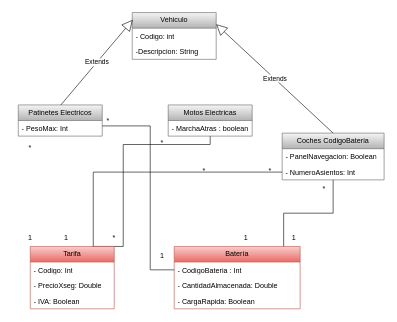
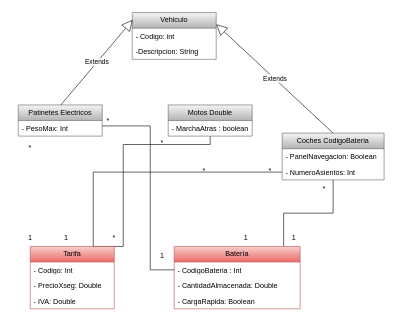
  <mxCell id="0" />
  <mxCell id="1" parent="0" />
  <mxCell id="2" value="Vehiculo" style="swimlane;fontStyle=0;childLayout=stackLayout;horizontal=1;startSize=26;fillColor=#f5f5f5;horizontalStack=0;resizeParent=1;resizeParentMax=0;resizeLast=0;collapsible=1;marginBottom=0;whiteSpace=wrap;html=1;gradientColor=#b3b3b3;strokeColor=#666666;" parent="1" vertex="1"><mxGeometry x="220" y="20" width="140" height="78" as="geometry" /></mxCell>
  <mxCell id="3" value="- Codigo: int" style="text;strokeColor=none;fillColor=none;align=left;verticalAlign=top;spacingLeft=4;spacingRight=4;overflow=hidden;rotatable=0;points=[[0,0.5],[1,0.5]];portConstraint=eastwest;whiteSpace=wrap;html=1;" parent="2" vertex="1"><mxGeometry y="26" width="140" height="26" as="geometry" /></mxCell>
  <mxCell id="4" value="-Descripcion: String" style="text;strokeColor=none;fillColor=none;align=left;verticalAlign=top;spacingLeft=4;spacingRight=4;overflow=hidden;rotatable=0;points=[[0,0.5],[1,0.5]];portConstraint=eastwest;whiteSpace=wrap;html=1;" parent="2" vertex="1"><mxGeometry y="52" width="140" height="26" as="geometry" /></mxCell>
  <mxCell id="5" value="Patinetes Electricos" style="swimlane;fontStyle=0;childLayout=stackLayout;horizontal=1;startSize=26;fillColor=#f5f5f5;horizontalStack=0;resizeParent=1;resizeParentMax=0;resizeLast=0;collapsible=1;marginBottom=0;whiteSpace=wrap;html=1;gradientColor=#b3b3b3;strokeColor=#666666;" parent="1" vertex="1"><mxGeometry x="30" y="174" width="140" height="52" as="geometry" /></mxCell>
  <mxCell id="6" value="- PesoMax: Int" style="text;strokeColor=none;fillColor=none;align=left;verticalAlign=top;spacingLeft=4;spacingRight=4;overflow=hidden;rotatable=0;points=[[0,0.5],[1,0.5]];portConstraint=eastwest;whiteSpace=wrap;html=1;" parent="5" vertex="1"><mxGeometry y="26" width="140" height="26" as="geometry" /></mxCell>
  <mxCell id="7" style="edgeStyle=orthogonalEdgeStyle;rounded=0;orthogonalLoop=1;jettySize=auto;html=1;entryX=0.75;entryY=0;entryDx=0;entryDy=0;endArrow=none;endFill=0;" parent="1" source="8" target="14" edge="1"><mxGeometry relative="1" as="geometry"><Array as="points"><mxPoint x="205" y="240" /></Array></mxGeometry></mxCell>
- <mxCell id="8" value="Motos Electricas" style="swimlane;fontStyle=0;childLayout=stackLayout;horizontal=1;startSize=26;fillColor=#f5f5f5;horizontalStack=0;resizeParent=1;resizeParentMax=0;resizeLast=0;collapsible=1;marginBottom=0;whiteSpace=wrap;html=1;gradientColor=#b3b3b3;strokeColor=#666666;" parent="1" vertex="1"><mxGeometry x="280" y="174" width="140" height="52" as="geometry" /></mxCell>
+ <mxCell id="8" value="Motos Double" style="swimlane;fontStyle=0;childLayout=stackLayout;horizontal=1;startSize=26;fillColor=#f5f5f5;horizontalStack=0;resizeParent=1;resizeParentMax=0;resizeLast=0;collapsible=1;marginBottom=0;whiteSpace=wrap;html=1;gradientColor=#b3b3b3;strokeColor=#666666;" parent="1" vertex="1"><mxGeometry x="280" y="174" width="140" height="52" as="geometry" /></mxCell>
  <mxCell id="9" value="- MarchaAtras : boolean" style="text;strokeColor=none;fillColor=none;align=left;verticalAlign=top;spacingLeft=4;spacingRight=4;overflow=hidden;rotatable=0;points=[[0,0.5],[1,0.5]];portConstraint=eastwest;whiteSpace=wrap;html=1;" parent="8" vertex="1"><mxGeometry y="26" width="140" height="26" as="geometry" /></mxCell>
  <mxCell id="10" style="edgeStyle=orthogonalEdgeStyle;rounded=0;orthogonalLoop=1;jettySize=auto;html=1;entryX=0.869;entryY=0.008;entryDx=0;entryDy=0;entryPerimeter=0;endArrow=none;endFill=0;" parent="1" source="11" target="18" edge="1"><mxGeometry relative="1" as="geometry" /></mxCell>
  <mxCell id="11" value="Coches CodigoBateria" style="swimlane;fontStyle=0;childLayout=stackLayout;horizontal=1;startSize=26;fillColor=#f5f5f5;horizontalStack=0;resizeParent=1;resizeParentMax=0;resizeLast=0;collapsible=1;marginBottom=0;whiteSpace=wrap;html=1;gradientColor=#b3b3b3;strokeColor=#666666;" parent="1" vertex="1"><mxGeometry x="470" y="221" width="170" height="78" as="geometry" /></mxCell>
  <mxCell id="12" value="- PanelNavegacion: Boolean" style="text;strokeColor=none;fillColor=none;align=left;verticalAlign=top;spacingLeft=4;spacingRight=4;overflow=hidden;rotatable=0;points=[[0,0.5],[1,0.5]];portConstraint=eastwest;whiteSpace=wrap;html=1;" parent="11" vertex="1"><mxGeometry y="26" width="170" height="26" as="geometry" /></mxCell>
  <mxCell id="13" value="- NumeroAsientos: Int" style="text;strokeColor=none;fillColor=none;align=left;verticalAlign=top;spacingLeft=4;spacingRight=4;overflow=hidden;rotatable=0;points=[[0,0.5],[1,0.5]];portConstraint=eastwest;whiteSpace=wrap;html=1;" parent="11" vertex="1"><mxGeometry y="52" width="170" height="26" as="geometry" /></mxCell>
  <mxCell id="14" value="Tarifa" style="swimlane;fontStyle=0;childLayout=stackLayout;horizontal=1;startSize=26;fillColor=#f8cecc;horizontalStack=0;resizeParent=1;resizeParentMax=0;resizeLast=0;collapsible=1;marginBottom=0;whiteSpace=wrap;html=1;gradientColor=#ea6b66;strokeColor=#b85450;" parent="1" vertex="1"><mxGeometry x="50" y="410" width="140" height="104" as="geometry" /></mxCell>
  <mxCell id="15" value="- Codigo: Int" style="text;strokeColor=none;fillColor=none;align=left;verticalAlign=top;spacingLeft=4;spacingRight=4;overflow=hidden;rotatable=0;points=[[0,0.5],[1,0.5]];portConstraint=eastwest;whiteSpace=wrap;html=1;" parent="14" vertex="1"><mxGeometry y="26" width="140" height="26" as="geometry" /></mxCell>
  <mxCell id="16" value="- PrecioXseg: Double" style="text;strokeColor=none;fillColor=none;align=left;verticalAlign=top;spacingLeft=4;spacingRight=4;overflow=hidden;rotatable=0;points=[[0,0.5],[1,0.5]];portConstraint=eastwest;whiteSpace=wrap;html=1;" parent="14" vertex="1"><mxGeometry y="52" width="140" height="26" as="geometry" /></mxCell>
- <mxCell id="17" value="- IVA: Boolean" style="text;strokeColor=none;fillColor=none;align=left;verticalAlign=top;spacingLeft=4;spacingRight=4;overflow=hidden;rotatable=0;points=[[0,0.5],[1,0.5]];portConstraint=eastwest;whiteSpace=wrap;html=1;" parent="14" vertex="1"><mxGeometry y="78" width="140" height="26" as="geometry" /></mxCell>
+ <mxCell id="17" value="- IVA: Double" style="text;strokeColor=none;fillColor=none;align=left;verticalAlign=top;spacingLeft=4;spacingRight=4;overflow=hidden;rotatable=0;points=[[0,0.5],[1,0.5]];portConstraint=eastwest;whiteSpace=wrap;html=1;" parent="14" vertex="1"><mxGeometry y="78" width="140" height="26" as="geometry" /></mxCell>
  <mxCell id="18" value="Batería" style="swimlane;fontStyle=0;childLayout=stackLayout;horizontal=1;startSize=26;fillColor=#f8cecc;horizontalStack=0;resizeParent=1;resizeParentMax=0;resizeLast=0;collapsible=1;marginBottom=0;whiteSpace=wrap;html=1;gradientColor=#ea6b66;strokeColor=#b85450;" parent="1" vertex="1"><mxGeometry x="290" y="410" width="210" height="104" as="geometry" /></mxCell>
  <mxCell id="19" value="- CodigoBateria : Int" style="text;strokeColor=none;fillColor=none;align=left;verticalAlign=top;spacingLeft=4;spacingRight=4;overflow=hidden;rotatable=0;points=[[0,0.5],[1,0.5]];portConstraint=eastwest;whiteSpace=wrap;html=1;" parent="18" vertex="1"><mxGeometry y="26" width="210" height="26" as="geometry" /></mxCell>
  <mxCell id="20" value="- CantidadAlmacenada: Double" style="text;strokeColor=none;fillColor=none;align=left;verticalAlign=top;spacingLeft=4;spacingRight=4;overflow=hidden;rotatable=0;points=[[0,0.5],[1,0.5]];portConstraint=eastwest;whiteSpace=wrap;html=1;" parent="18" vertex="1"><mxGeometry y="52" width="210" height="26" as="geometry" /></mxCell>
  <mxCell id="21" value="- CargaRapida: Boolean" style="text;strokeColor=none;fillColor=none;align=left;verticalAlign=top;spacingLeft=4;spacingRight=4;overflow=hidden;rotatable=0;points=[[0,0.5],[1,0.5]];portConstraint=eastwest;whiteSpace=wrap;html=1;" parent="18" vertex="1"><mxGeometry y="78" width="210" height="26" as="geometry" /></mxCell>
  <mxCell id="22" style="edgeStyle=orthogonalEdgeStyle;rounded=0;orthogonalLoop=1;jettySize=auto;html=1;entryX=0;entryY=0.5;entryDx=0;entryDy=0;endArrow=none;endFill=0;" parent="1" source="6" target="19" edge="1"><mxGeometry relative="1" as="geometry"><Array as="points"><mxPoint x="250" y="209" /><mxPoint x="250" y="449" /></Array></mxGeometry></mxCell>
  <mxCell id="23" value="*" style="text;html=1;strokeColor=none;fillColor=none;align=center;verticalAlign=middle;whiteSpace=wrap;rounded=0;" parent="1" vertex="1"><mxGeometry x="310" y="269" width="60" height="30" as="geometry" /></mxCell>
  <mxCell id="24" value="1" style="text;html=1;strokeColor=none;fillColor=none;align=center;verticalAlign=middle;whiteSpace=wrap;rounded=0;" parent="1" vertex="1"><mxGeometry x="380" y="380" width="60" height="30" as="geometry" /></mxCell>
  <mxCell id="25" value="*" style="text;html=1;strokeColor=none;fillColor=none;align=center;verticalAlign=middle;whiteSpace=wrap;rounded=0;" parent="1" vertex="1"><mxGeometry x="20" y="230" width="60" height="30" as="geometry" /></mxCell>
  <mxCell id="26" value="1" style="text;html=1;strokeColor=none;fillColor=none;align=center;verticalAlign=middle;whiteSpace=wrap;rounded=0;" parent="1" vertex="1"><mxGeometry x="20" y="380" width="60" height="30" as="geometry" /></mxCell>
  <mxCell id="27" value="*" style="text;html=1;strokeColor=none;fillColor=none;align=center;verticalAlign=middle;whiteSpace=wrap;rounded=0;" parent="1" vertex="1"><mxGeometry x="150" y="185" width="60" height="30" as="geometry" /></mxCell>
  <mxCell id="28" value="1" style="text;html=1;strokeColor=none;fillColor=none;align=center;verticalAlign=middle;whiteSpace=wrap;rounded=0;" parent="1" vertex="1"><mxGeometry x="240" y="410" width="60" height="30" as="geometry" /></mxCell>
  <mxCell id="29" value="*" style="text;html=1;strokeColor=none;fillColor=none;align=center;verticalAlign=middle;whiteSpace=wrap;rounded=0;" parent="1" vertex="1"><mxGeometry x="510" y="299" width="60" height="30" as="geometry" /></mxCell>
  <mxCell id="30" value="1" style="text;html=1;strokeColor=none;fillColor=none;align=center;verticalAlign=middle;whiteSpace=wrap;rounded=0;" parent="1" vertex="1"><mxGeometry x="460" y="380" width="60" height="30" as="geometry" /></mxCell>
  <mxCell id="31" value="*" style="text;html=1;strokeColor=none;fillColor=none;align=center;verticalAlign=middle;whiteSpace=wrap;rounded=0;" parent="1" vertex="1"><mxGeometry x="240" y="222" width="60" height="30" as="geometry" /></mxCell>
  <mxCell id="32" value="1" style="text;html=1;strokeColor=none;fillColor=none;align=center;verticalAlign=middle;whiteSpace=wrap;rounded=0;" parent="1" vertex="1"><mxGeometry x="80" y="380" width="60" height="30" as="geometry" /></mxCell>
  <mxCell id="33" value="*" style="text;html=1;strokeColor=none;fillColor=none;align=center;verticalAlign=middle;whiteSpace=wrap;rounded=0;" parent="1" vertex="1"><mxGeometry x="420" y="269" width="60" height="30" as="geometry" /></mxCell>
  <mxCell id="34" value="*" style="text;html=1;strokeColor=none;fillColor=none;align=center;verticalAlign=middle;whiteSpace=wrap;rounded=0;" parent="1" vertex="1"><mxGeometry x="160" y="380" width="60" height="30" as="geometry" /></mxCell>
  <mxCell id="35" style="edgeStyle=orthogonalEdgeStyle;rounded=0;orthogonalLoop=1;jettySize=auto;html=1;entryX=0.75;entryY=0;entryDx=0;entryDy=0;endArrow=none;endFill=0;" parent="1" source="13" target="14" edge="1"><mxGeometry relative="1" as="geometry" /></mxCell>
  <mxCell id="36" value="Extends" style="endArrow=block;endSize=16;endFill=0;html=1;rounded=0;exitX=0.5;exitY=0;exitDx=0;exitDy=0;entryX=0.006;entryY=0.156;entryDx=0;entryDy=0;entryPerimeter=0;" parent="1" target="2" edge="1"><mxGeometry width="160" relative="1" as="geometry"><mxPoint x="101" y="174" as="sourcePoint" /><mxPoint x="40" y="77" as="targetPoint" /></mxGeometry></mxCell>
  <mxCell id="37" value="Extends" style="endArrow=block;endSize=16;endFill=0;html=1;rounded=0;entryX=1;entryY=0.25;entryDx=0;entryDy=0;exitX=0.5;exitY=0;exitDx=0;exitDy=0;" parent="1" source="11" target="2" edge="1"><mxGeometry width="160" relative="1" as="geometry"><mxPoint x="500" y="140" as="sourcePoint" /><mxPoint x="660" y="140" as="targetPoint" /></mxGeometry></mxCell>
